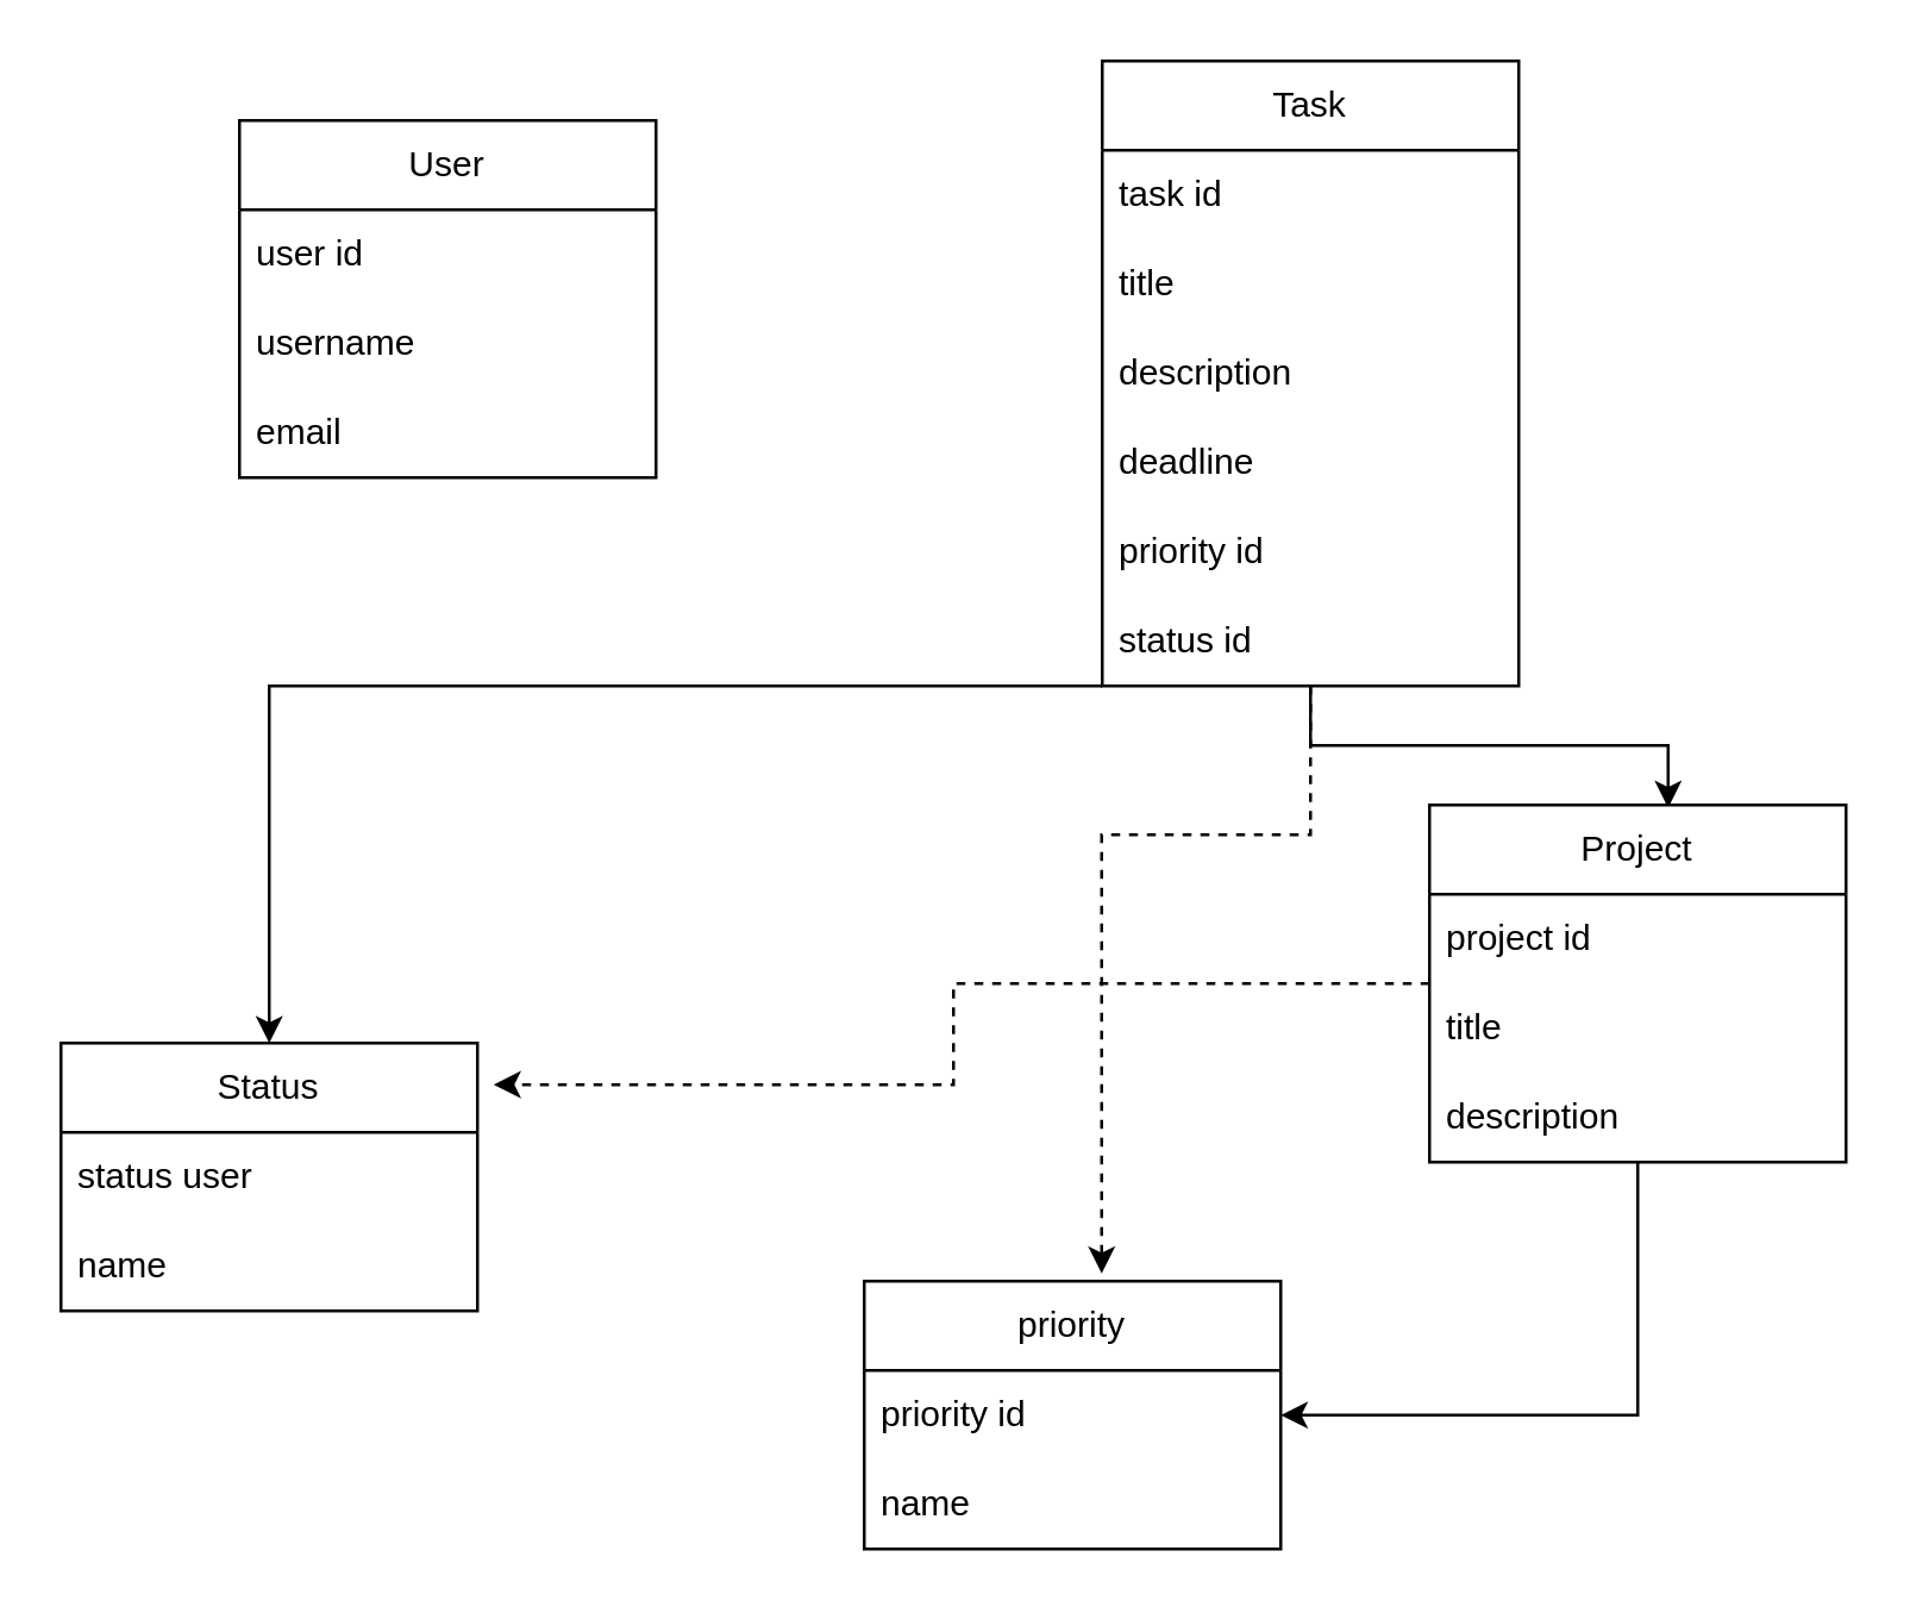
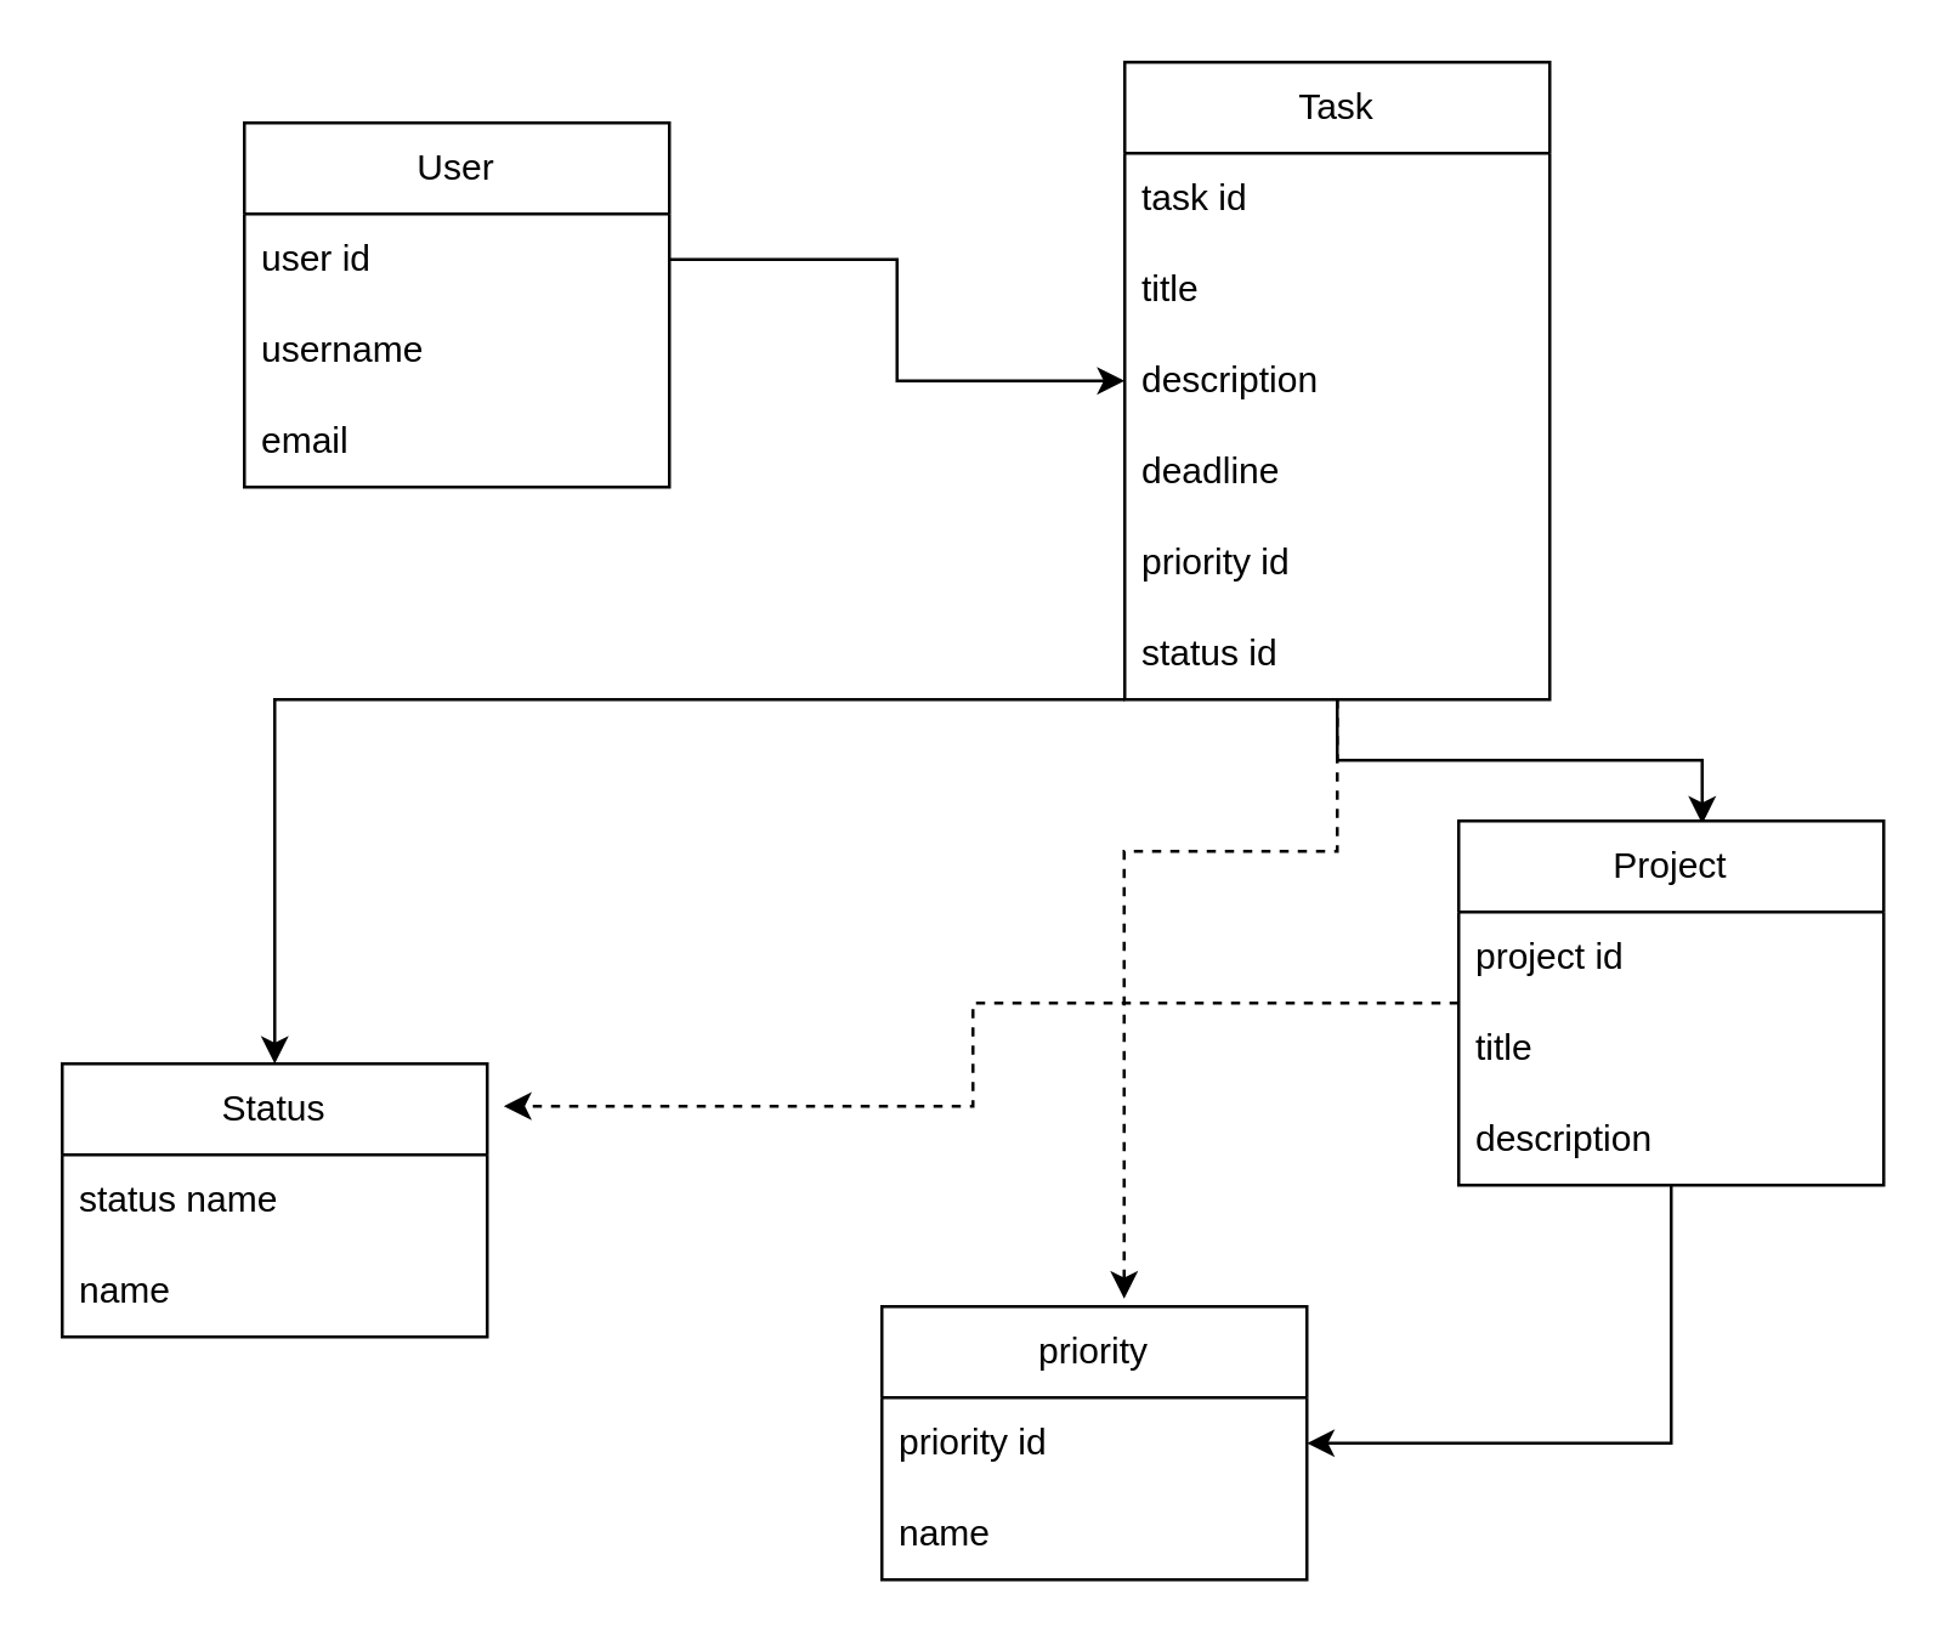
  <mxCell id="0" />
  <mxCell id="1" parent="0" />
  <mxCell id="2" value="User" style="swimlane;fontStyle=0;childLayout=stackLayout;horizontal=1;startSize=30;horizontalStack=0;resizeParent=1;resizeParentMax=0;resizeLast=0;collapsible=1;marginBottom=0;whiteSpace=wrap;html=1;" vertex="1" parent="1"><mxGeometry x="80" y="40" width="140" height="120" as="geometry" /></mxCell>
  <mxCell id="3" value="user id" style="text;strokeColor=none;fillColor=none;align=left;verticalAlign=middle;spacingLeft=4;spacingRight=4;overflow=hidden;points=[[0,0.5],[1,0.5]];portConstraint=eastwest;rotatable=0;whiteSpace=wrap;html=1;" vertex="1" parent="2"><mxGeometry y="30" width="140" height="30" as="geometry" /></mxCell>
  <mxCell id="4" value="username" style="text;strokeColor=none;fillColor=none;align=left;verticalAlign=middle;spacingLeft=4;spacingRight=4;overflow=hidden;points=[[0,0.5],[1,0.5]];portConstraint=eastwest;rotatable=0;whiteSpace=wrap;html=1;" vertex="1" parent="2"><mxGeometry y="60" width="140" height="30" as="geometry" /></mxCell>
  <mxCell id="5" value="email" style="text;strokeColor=none;fillColor=none;align=left;verticalAlign=middle;spacingLeft=4;spacingRight=4;overflow=hidden;points=[[0,0.5],[1,0.5]];portConstraint=eastwest;rotatable=0;whiteSpace=wrap;html=1;" vertex="1" parent="2"><mxGeometry y="90" width="140" height="30" as="geometry" /></mxCell>
  <mxCell id="6" style="edgeStyle=orthogonalEdgeStyle;rounded=0;orthogonalLoop=1;jettySize=auto;html=1;" edge="1" parent="1" source="8" target="23"><mxGeometry relative="1" as="geometry"><Array as="points"><mxPoint x="90" y="230" /></Array></mxGeometry></mxCell>
  <mxCell id="7" value="" style="edgeStyle=orthogonalEdgeStyle;rounded=0;orthogonalLoop=1;jettySize=auto;html=1;entryX=0.573;entryY=0.008;entryDx=0;entryDy=0;entryPerimeter=0;" edge="1" parent="1" source="8" target="16"><mxGeometry relative="1" as="geometry"><mxPoint x="590" y="125" as="targetPoint" /></mxGeometry></mxCell>
  <mxCell id="8" value="Task" style="swimlane;fontStyle=0;childLayout=stackLayout;horizontal=1;startSize=30;horizontalStack=0;resizeParent=1;resizeParentMax=0;resizeLast=0;collapsible=1;marginBottom=0;whiteSpace=wrap;html=1;" vertex="1" parent="1"><mxGeometry x="370" y="20" width="140" height="210" as="geometry" /></mxCell>
  <mxCell id="9" value="task id" style="text;strokeColor=none;fillColor=none;align=left;verticalAlign=middle;spacingLeft=4;spacingRight=4;overflow=hidden;points=[[0,0.5],[1,0.5]];portConstraint=eastwest;rotatable=0;whiteSpace=wrap;html=1;" vertex="1" parent="8"><mxGeometry y="30" width="140" height="30" as="geometry" /></mxCell>
  <mxCell id="10" value="title" style="text;strokeColor=none;fillColor=none;align=left;verticalAlign=middle;spacingLeft=4;spacingRight=4;overflow=hidden;points=[[0,0.5],[1,0.5]];portConstraint=eastwest;rotatable=0;whiteSpace=wrap;html=1;" vertex="1" parent="8"><mxGeometry y="60" width="140" height="30" as="geometry" /></mxCell>
  <mxCell id="11" value="description" style="text;strokeColor=none;fillColor=none;align=left;verticalAlign=middle;spacingLeft=4;spacingRight=4;overflow=hidden;points=[[0,0.5],[1,0.5]];portConstraint=eastwest;rotatable=0;whiteSpace=wrap;html=1;" vertex="1" parent="8"><mxGeometry y="90" width="140" height="30" as="geometry" /></mxCell>
  <mxCell id="12" value="deadline" style="text;strokeColor=none;fillColor=none;align=left;verticalAlign=middle;spacingLeft=4;spacingRight=4;overflow=hidden;points=[[0,0.5],[1,0.5]];portConstraint=eastwest;rotatable=0;whiteSpace=wrap;html=1;" vertex="1" parent="8"><mxGeometry y="120" width="140" height="30" as="geometry" /></mxCell>
  <mxCell id="13" value="priority id" style="text;strokeColor=none;fillColor=none;align=left;verticalAlign=middle;spacingLeft=4;spacingRight=4;overflow=hidden;points=[[0,0.5],[1,0.5]];portConstraint=eastwest;rotatable=0;whiteSpace=wrap;html=1;" vertex="1" parent="8"><mxGeometry y="150" width="140" height="30" as="geometry" /></mxCell>
  <mxCell id="14" value="status id" style="text;strokeColor=none;fillColor=none;align=left;verticalAlign=middle;spacingLeft=4;spacingRight=4;overflow=hidden;points=[[0,0.5],[1,0.5]];portConstraint=eastwest;rotatable=0;whiteSpace=wrap;html=1;" vertex="1" parent="8"><mxGeometry y="180" width="140" height="30" as="geometry" /></mxCell>
  <mxCell id="15" style="edgeStyle=orthogonalEdgeStyle;rounded=0;orthogonalLoop=1;jettySize=auto;html=1;entryX=1;entryY=0.5;entryDx=0;entryDy=0;" edge="1" parent="1" source="16" target="21"><mxGeometry relative="1" as="geometry" /></mxCell>
  <mxCell id="16" value="Project" style="swimlane;fontStyle=0;childLayout=stackLayout;horizontal=1;startSize=30;horizontalStack=0;resizeParent=1;resizeParentMax=0;resizeLast=0;collapsible=1;marginBottom=0;whiteSpace=wrap;html=1;" vertex="1" parent="1"><mxGeometry x="480" y="270" width="140" height="120" as="geometry" /></mxCell>
  <mxCell id="17" value="project id" style="text;strokeColor=none;fillColor=none;align=left;verticalAlign=middle;spacingLeft=4;spacingRight=4;overflow=hidden;points=[[0,0.5],[1,0.5]];portConstraint=eastwest;rotatable=0;whiteSpace=wrap;html=1;" vertex="1" parent="16"><mxGeometry y="30" width="140" height="30" as="geometry" /></mxCell>
  <mxCell id="18" value="title" style="text;strokeColor=none;fillColor=none;align=left;verticalAlign=middle;spacingLeft=4;spacingRight=4;overflow=hidden;points=[[0,0.5],[1,0.5]];portConstraint=eastwest;rotatable=0;whiteSpace=wrap;html=1;" vertex="1" parent="16"><mxGeometry y="60" width="140" height="30" as="geometry" /></mxCell>
  <mxCell id="19" value="description&amp;nbsp;" style="text;strokeColor=none;fillColor=none;align=left;verticalAlign=middle;spacingLeft=4;spacingRight=4;overflow=hidden;points=[[0,0.5],[1,0.5]];portConstraint=eastwest;rotatable=0;whiteSpace=wrap;html=1;" vertex="1" parent="16"><mxGeometry y="90" width="140" height="30" as="geometry" /></mxCell>
  <mxCell id="20" value="priority" style="swimlane;fontStyle=0;childLayout=stackLayout;horizontal=1;startSize=30;horizontalStack=0;resizeParent=1;resizeParentMax=0;resizeLast=0;collapsible=1;marginBottom=0;whiteSpace=wrap;html=1;" vertex="1" parent="1"><mxGeometry x="290" y="430" width="140" height="90" as="geometry" /></mxCell>
  <mxCell id="21" value="priority id" style="text;strokeColor=none;fillColor=none;align=left;verticalAlign=middle;spacingLeft=4;spacingRight=4;overflow=hidden;points=[[0,0.5],[1,0.5]];portConstraint=eastwest;rotatable=0;whiteSpace=wrap;html=1;" vertex="1" parent="20"><mxGeometry y="30" width="140" height="30" as="geometry" /></mxCell>
  <mxCell id="22" value="name" style="text;strokeColor=none;fillColor=none;align=left;verticalAlign=middle;spacingLeft=4;spacingRight=4;overflow=hidden;points=[[0,0.5],[1,0.5]];portConstraint=eastwest;rotatable=0;whiteSpace=wrap;html=1;" vertex="1" parent="20"><mxGeometry y="60" width="140" height="30" as="geometry" /></mxCell>
  <mxCell id="23" value="Status" style="swimlane;fontStyle=0;childLayout=stackLayout;horizontal=1;startSize=30;horizontalStack=0;resizeParent=1;resizeParentMax=0;resizeLast=0;collapsible=1;marginBottom=0;whiteSpace=wrap;html=1;" vertex="1" parent="1"><mxGeometry x="20" y="350" width="140" height="90" as="geometry" /></mxCell>
- <mxCell id="24" value="status user" style="text;strokeColor=none;fillColor=none;align=left;verticalAlign=middle;spacingLeft=4;spacingRight=4;overflow=hidden;points=[[0,0.5],[1,0.5]];portConstraint=eastwest;rotatable=0;whiteSpace=wrap;html=1;" vertex="1" parent="23"><mxGeometry y="30" width="140" height="30" as="geometry" /></mxCell>
+ <mxCell id="24" value="status name" style="text;strokeColor=none;fillColor=none;align=left;verticalAlign=middle;spacingLeft=4;spacingRight=4;overflow=hidden;points=[[0,0.5],[1,0.5]];portConstraint=eastwest;rotatable=0;whiteSpace=wrap;html=1;" vertex="1" parent="23"><mxGeometry y="30" width="140" height="30" as="geometry" /></mxCell>
  <mxCell id="25" value="name" style="text;strokeColor=none;fillColor=none;align=left;verticalAlign=middle;spacingLeft=4;spacingRight=4;overflow=hidden;points=[[0,0.5],[1,0.5]];portConstraint=eastwest;rotatable=0;whiteSpace=wrap;html=1;" vertex="1" parent="23"><mxGeometry y="60" width="140" height="30" as="geometry" /></mxCell>
  <mxCell id="26" style="edgeStyle=orthogonalEdgeStyle;rounded=0;orthogonalLoop=1;jettySize=auto;html=1;entryX=1.039;entryY=0.155;entryDx=0;entryDy=0;entryPerimeter=0;dashed=1;" edge="1" parent="1" source="16" target="23"><mxGeometry relative="1" as="geometry" /></mxCell>
  <mxCell id="27" style="edgeStyle=orthogonalEdgeStyle;rounded=0;orthogonalLoop=1;jettySize=auto;html=1;entryX=0.57;entryY=-0.029;entryDx=0;entryDy=0;entryPerimeter=0;dashed=1;" edge="1" parent="1" source="8" target="20"><mxGeometry relative="1" as="geometry"><Array as="points"><mxPoint x="440" y="280" /><mxPoint x="370" y="280" /></Array></mxGeometry></mxCell>
+ <mxCell id="28" style="edgeStyle=orthogonalEdgeStyle;rounded=0;orthogonalLoop=1;jettySize=auto;html=1;" edge="1" parent="1" source="3" target="8"><mxGeometry relative="1" as="geometry" /></mxCell>
